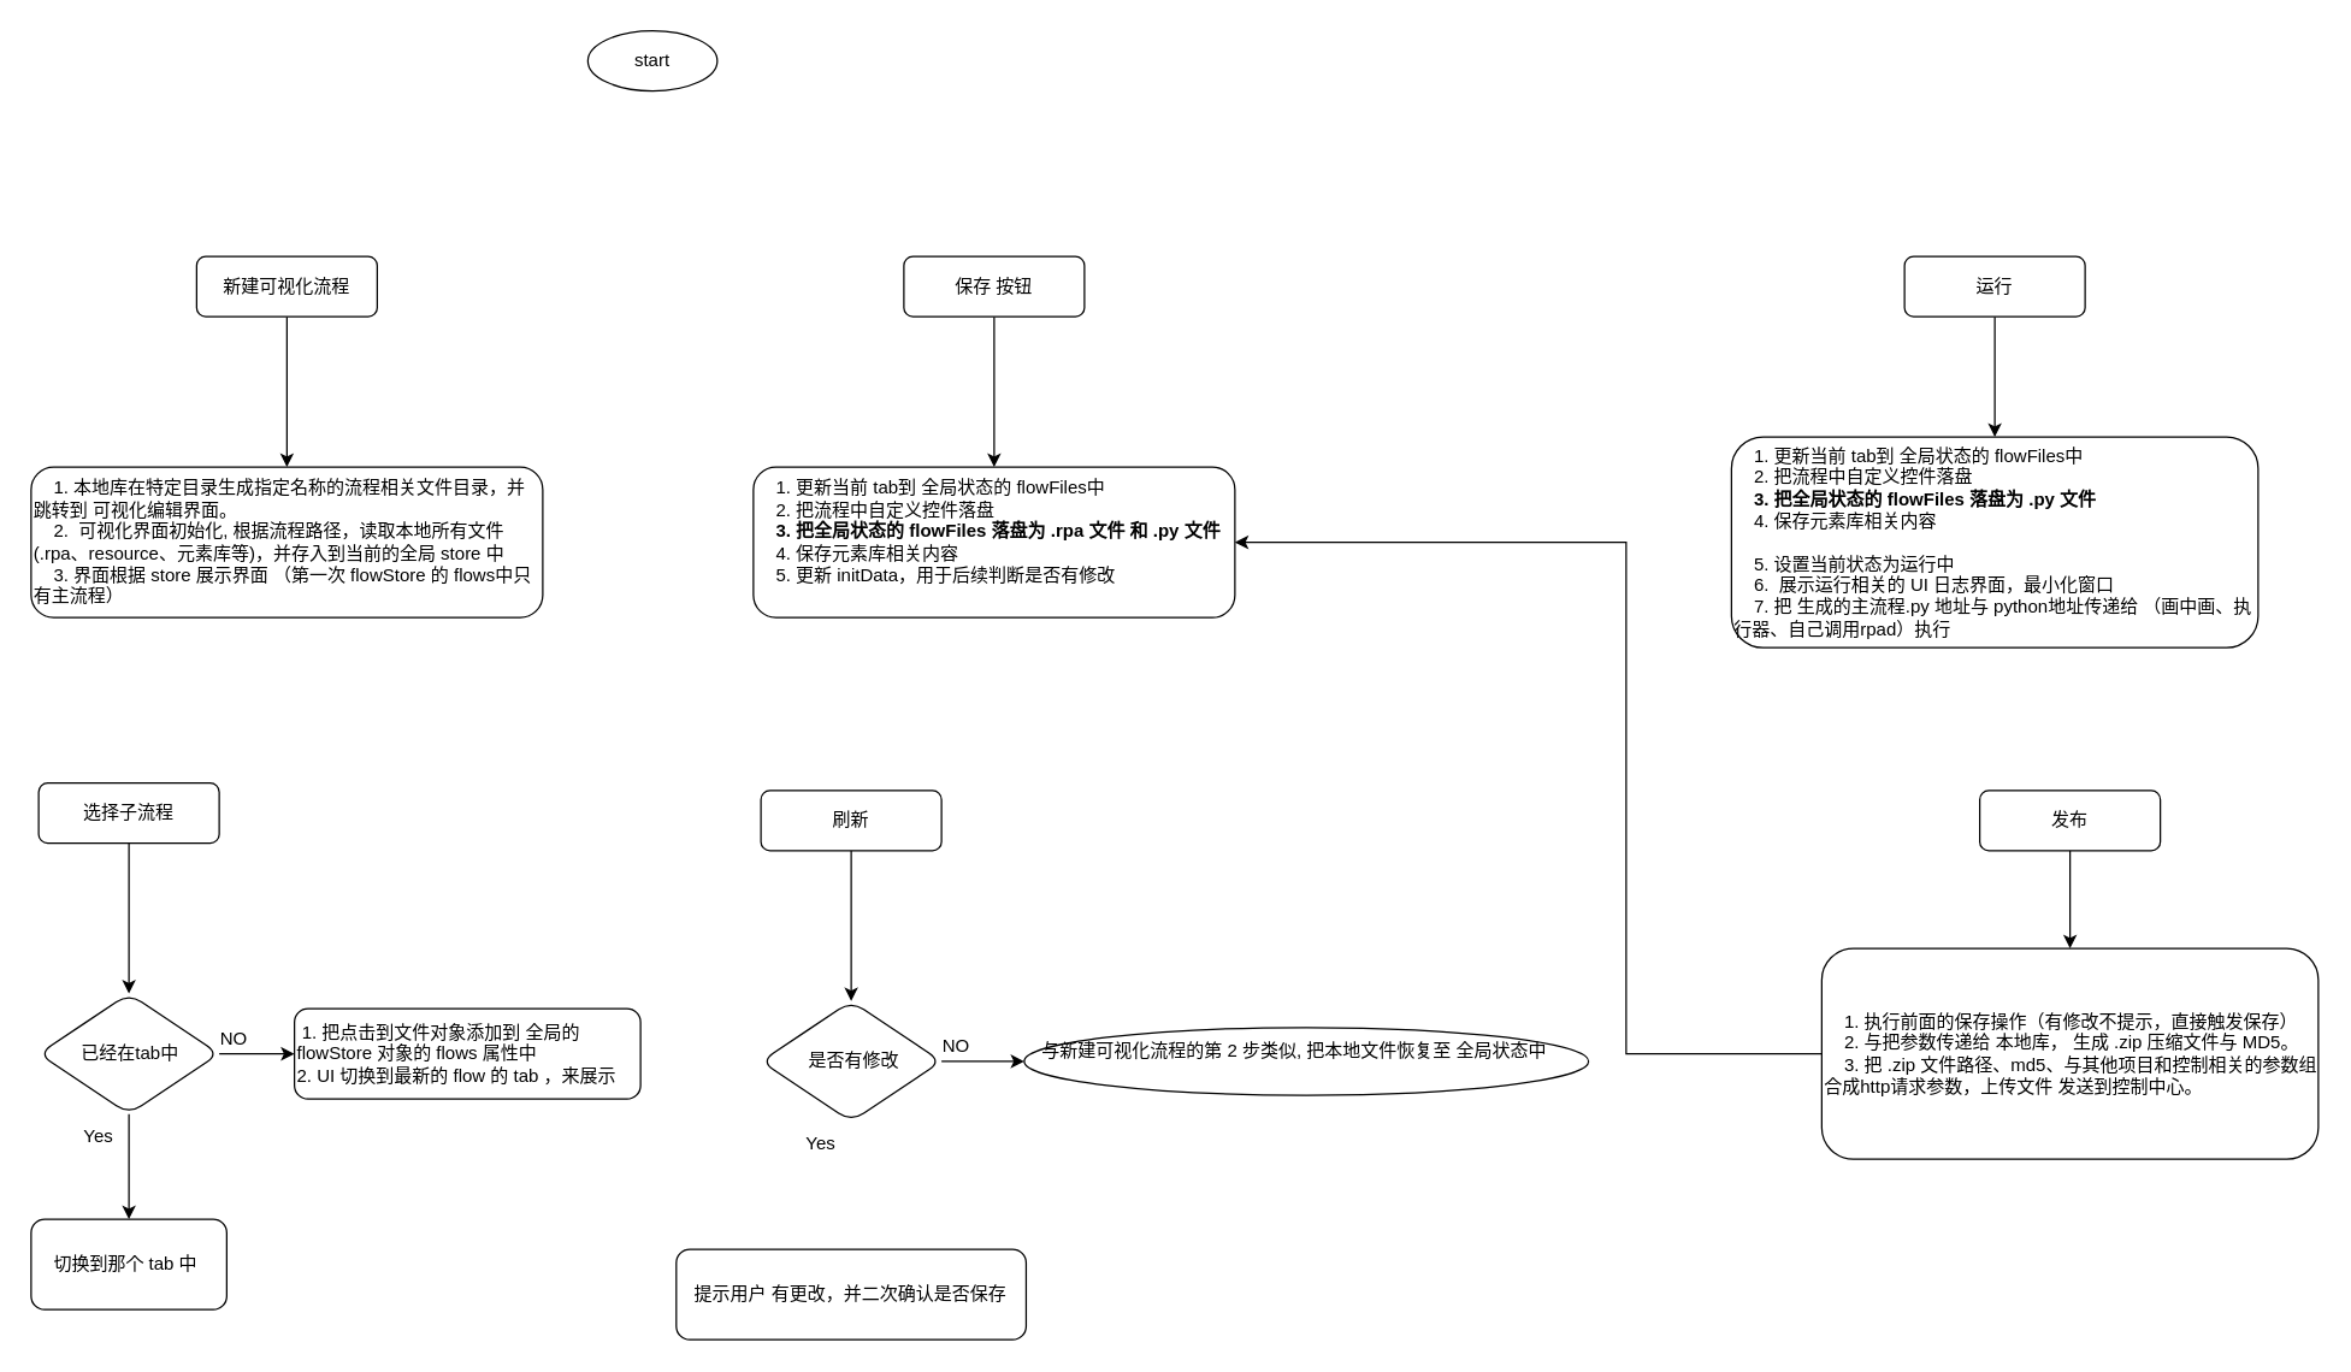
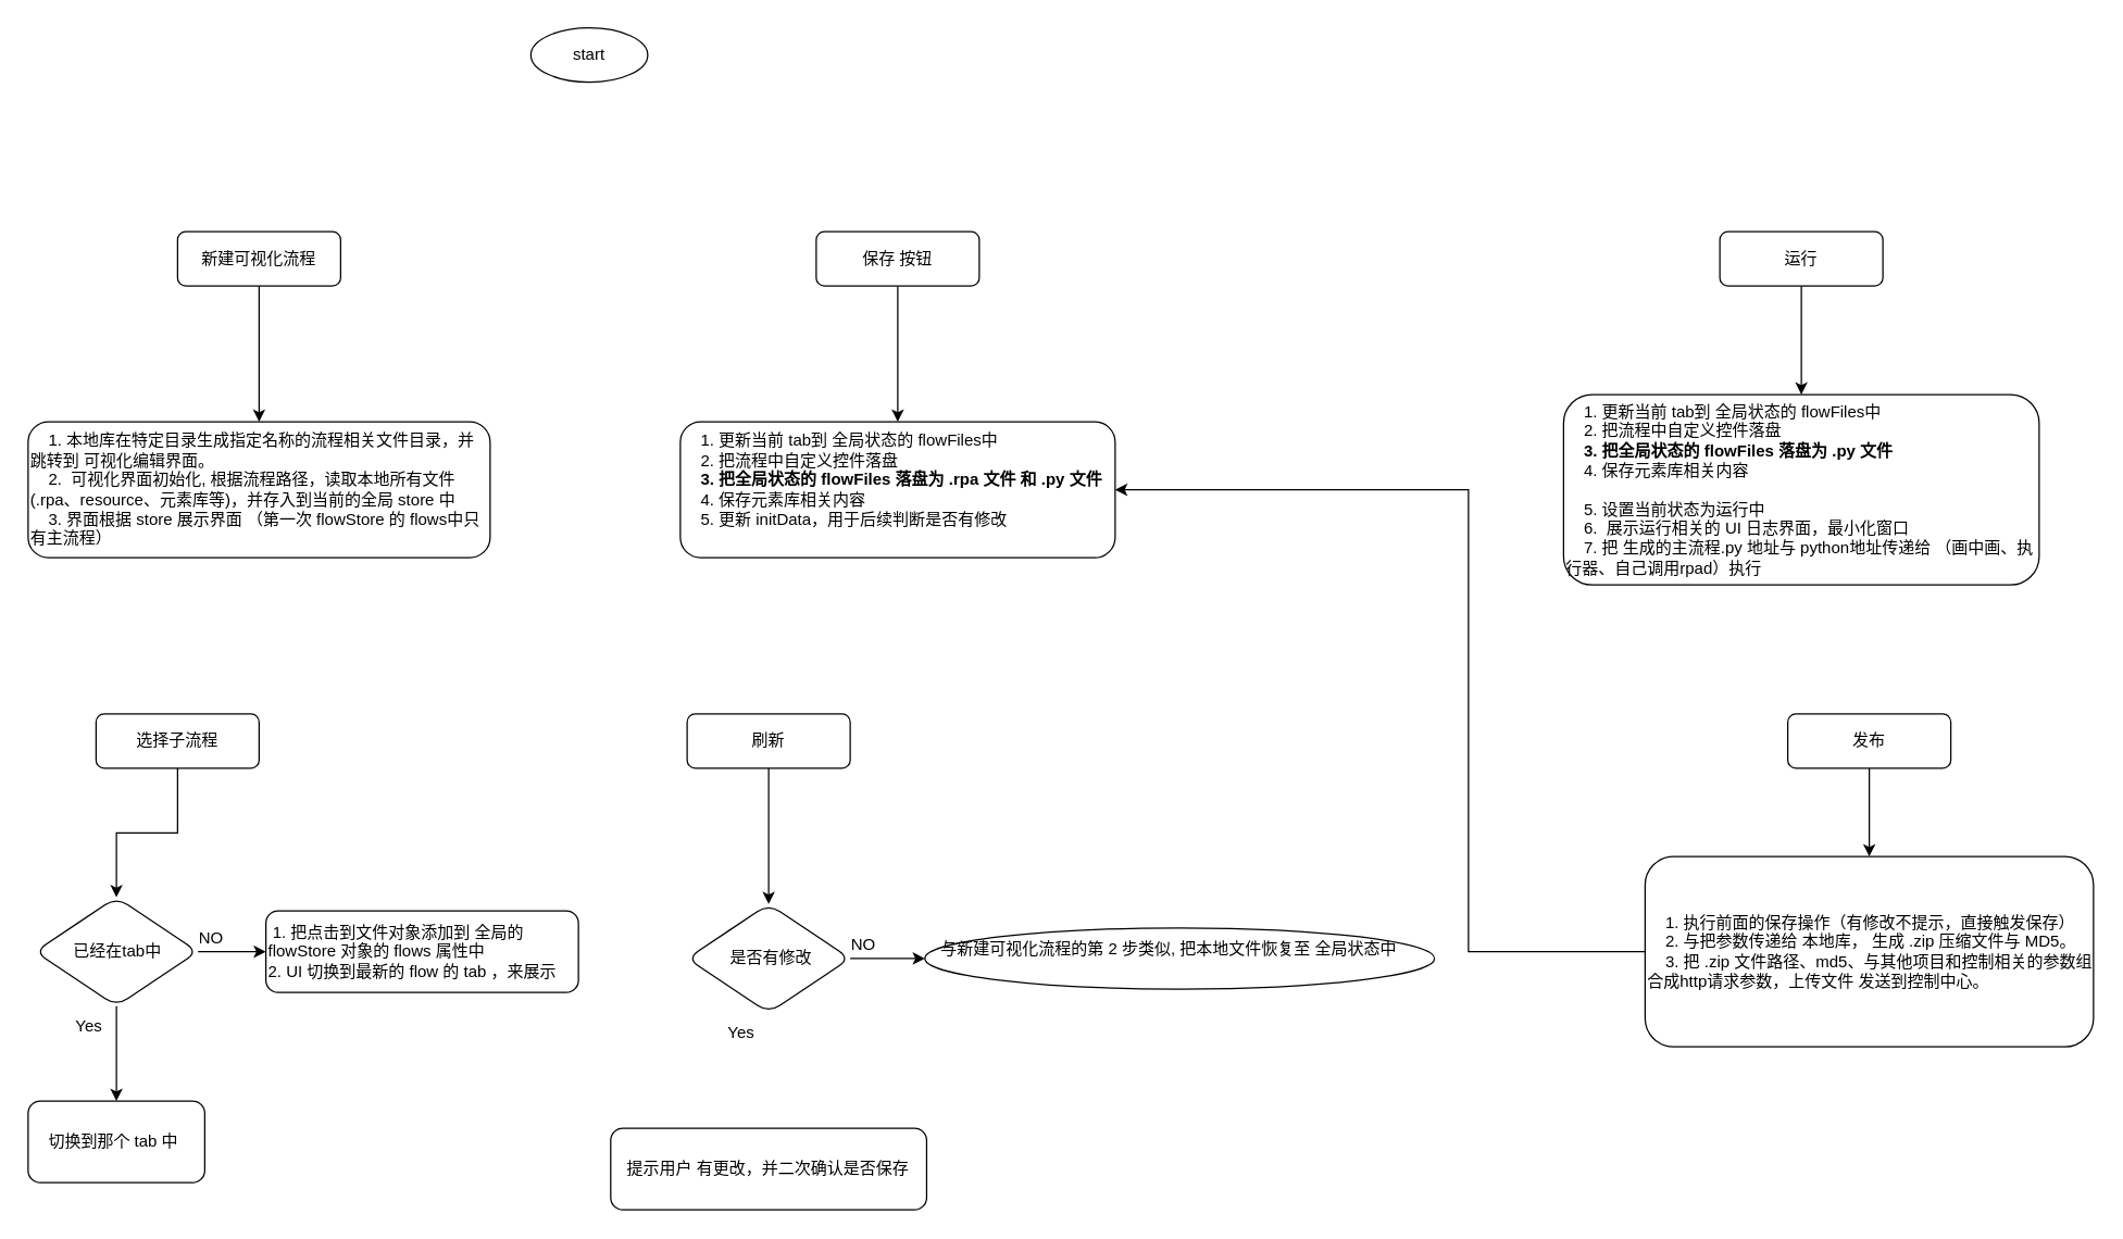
  <mxCell id="0" />
  <mxCell id="1" parent="0" />
  <mxCell id="2" value="" style="edgeStyle=orthogonalEdgeStyle;rounded=0;orthogonalLoop=1;jettySize=auto;html=1;fontFamily=Helvetica;fontSize=12;fontColor=default;" edge="1" parent="1" source="3" target="4"><mxGeometry relative="1" as="geometry" /></mxCell>
  <mxCell id="3" value="保存 按钮" style="rounded=1;whiteSpace=wrap;html=1;fontSize=12;glass=0;strokeWidth=1;shadow=0;" parent="1" vertex="1"><mxGeometry x="600" y="170" width="120" height="40" as="geometry" /></mxCell>
  <mxCell id="4" value="&lt;span style=&quot;background-color: initial;&quot;&gt;&amp;nbsp; &amp;nbsp; 1. 更新当前 tab到 全局状态的 flowFiles中&lt;/span&gt;&lt;br&gt;&lt;span style=&quot;background-color: initial;&quot;&gt;&amp;nbsp; &amp;nbsp; 2. 把流程中自定义控件落盘&lt;/span&gt;&lt;br&gt;&lt;b style=&quot;background-color: initial;&quot;&gt;&amp;nbsp; &amp;nbsp; 3. 把全局状态的 flowFiles 落盘为 .rpa 文件 和 .py 文件&lt;/b&gt;&lt;br&gt;&lt;span style=&quot;background-color: initial;&quot;&gt;&amp;nbsp; &amp;nbsp; 4. 保存元素库相关内容&lt;/span&gt;&lt;br&gt;&lt;div&gt;&amp;nbsp; &amp;nbsp; 5. 更新 initData，用于后续判断是否有修改&lt;/div&gt;&lt;div&gt;&lt;br&gt;&lt;/div&gt;" style="rounded=1;whiteSpace=wrap;html=1;fontSize=12;glass=0;strokeWidth=1;shadow=0;align=left;" parent="1" vertex="1"><mxGeometry x="500" y="310" width="320" height="100" as="geometry" /></mxCell>
  <mxCell id="5" value="start" style="ellipse;whiteSpace=wrap;html=1;" vertex="1" parent="1"><mxGeometry x="390" y="20" width="86" height="40" as="geometry" /></mxCell>
  <mxCell id="6" value="" style="edgeStyle=orthogonalEdgeStyle;rounded=0;orthogonalLoop=1;jettySize=auto;html=1;fontFamily=Helvetica;fontSize=12;fontColor=default;" edge="1" parent="1" source="7" target="8"><mxGeometry relative="1" as="geometry" /></mxCell>
  <mxCell id="7" value="新建可视化流程" style="rounded=1;whiteSpace=wrap;html=1;fontSize=12;glass=0;strokeWidth=1;shadow=0;" vertex="1" parent="1"><mxGeometry x="130" y="170" width="120" height="40" as="geometry" /></mxCell>
  <mxCell id="8" value="&lt;span style=&quot;background-color: initial;&quot;&gt;&amp;nbsp; &amp;nbsp; 1. 本地库在特定目录生成指定名称的流程相关文件目录，并跳转到 可视化编辑界面。&lt;/span&gt;&lt;div&gt;&lt;span style=&quot;background-color: initial;&quot;&gt;&amp;nbsp; &amp;nbsp; 2.&amp;nbsp; 可视化界面初始化, 根据流程路径，读取本地所有文件(.rpa、resource、元素库等)，并存入到当前的全局 store 中&lt;/span&gt;&lt;/div&gt;&lt;div&gt;&lt;span style=&quot;background-color: initial;&quot;&gt;&amp;nbsp; &amp;nbsp; 3. 界面根据 store 展示界面 （第一次 flowStore 的 flows中只有主流程）&lt;/span&gt;&lt;/div&gt;" style="rounded=1;whiteSpace=wrap;html=1;fontSize=12;glass=0;strokeWidth=1;shadow=0;align=left;" vertex="1" parent="1"><mxGeometry x="20" y="310" width="340" height="100" as="geometry" /></mxCell>
  <mxCell id="9" value="" style="edgeStyle=orthogonalEdgeStyle;rounded=0;orthogonalLoop=1;jettySize=auto;html=1;fontFamily=Helvetica;fontSize=12;fontColor=default;" edge="1" parent="1" source="10" target="14"><mxGeometry relative="1" as="geometry" /></mxCell>
- <mxCell id="10" value="选择子流程" style="rounded=1;whiteSpace=wrap;html=1;fontSize=12;glass=0;strokeWidth=1;shadow=0;" vertex="1" parent="1"><mxGeometry x="25" y="520" width="120" height="40" as="geometry" /></mxCell>
+ <mxCell id="10" value="选择子流程" style="rounded=1;whiteSpace=wrap;html=1;fontSize=12;glass=0;strokeWidth=1;shadow=0;" vertex="1" parent="1"><mxGeometry x="70" y="525" width="120" height="40" as="geometry" /></mxCell>
  <mxCell id="11" value="&amp;nbsp; &amp;nbsp; 切换到那个 tab 中&amp;nbsp;" style="rounded=1;whiteSpace=wrap;html=1;fontSize=12;glass=0;strokeWidth=1;shadow=0;align=left;" vertex="1" parent="1"><mxGeometry x="20" y="810" width="130" height="60" as="geometry" /></mxCell>
  <mxCell id="12" value="" style="edgeStyle=orthogonalEdgeStyle;rounded=0;orthogonalLoop=1;jettySize=auto;html=1;fontFamily=Helvetica;fontSize=12;fontColor=default;" edge="1" parent="1" source="14" target="11"><mxGeometry relative="1" as="geometry" /></mxCell>
  <mxCell id="13" value="" style="edgeStyle=orthogonalEdgeStyle;rounded=0;orthogonalLoop=1;jettySize=auto;html=1;fontFamily=Helvetica;fontSize=12;fontColor=default;" edge="1" parent="1" source="14" target="15"><mxGeometry relative="1" as="geometry" /></mxCell>
  <mxCell id="14" value="&lt;div style=&quot;&quot;&gt;&lt;span style=&quot;background-color: initial;&quot;&gt;&amp;nbsp; &amp;nbsp; &amp;nbsp; &amp;nbsp; 已经在tab中&lt;/span&gt;&lt;/div&gt;" style="rhombus;whiteSpace=wrap;html=1;rounded=1;shadow=0;glass=0;strokeColor=default;strokeWidth=1;align=left;verticalAlign=middle;fontFamily=Helvetica;fontSize=12;fontColor=default;fillColor=default;" vertex="1" parent="1"><mxGeometry x="25" y="660" width="120" height="80" as="geometry" /></mxCell>
  <mxCell id="15" value="&amp;nbsp;1. 把点击到文件对象添加到 全局的 flowStore 对象的 flows 属性中&lt;div&gt;2. UI 切换到最新的 flow 的 tab ，来展示&lt;/div&gt;" style="rounded=1;whiteSpace=wrap;html=1;fontSize=12;glass=0;strokeWidth=1;shadow=0;align=left;" vertex="1" parent="1"><mxGeometry x="195" y="670" width="230" height="60" as="geometry" /></mxCell>
  <mxCell id="16" value="NO" style="text;html=1;align=center;verticalAlign=middle;whiteSpace=wrap;rounded=0;fontFamily=Helvetica;fontSize=12;fontColor=default;" vertex="1" parent="1"><mxGeometry x="125" y="675" width="60" height="30" as="geometry" /></mxCell>
  <mxCell id="17" value="Yes" style="text;html=1;align=center;verticalAlign=middle;whiteSpace=wrap;rounded=0;fontFamily=Helvetica;fontSize=12;fontColor=default;" vertex="1" parent="1"><mxGeometry x="35" y="740" width="60" height="30" as="geometry" /></mxCell>
  <mxCell id="18" value="" style="edgeStyle=orthogonalEdgeStyle;rounded=0;orthogonalLoop=1;jettySize=auto;html=1;fontFamily=Helvetica;fontSize=12;fontColor=default;" edge="1" parent="1" source="19" target="22"><mxGeometry relative="1" as="geometry" /></mxCell>
  <mxCell id="19" value="刷新" style="rounded=1;whiteSpace=wrap;html=1;fontSize=12;glass=0;strokeWidth=1;shadow=0;" vertex="1" parent="1"><mxGeometry x="505" y="525" width="120" height="40" as="geometry" /></mxCell>
  <mxCell id="20" value="&amp;nbsp; &amp;nbsp;提示用户 有更改，并二次确认是否保存" style="rounded=1;whiteSpace=wrap;html=1;fontSize=12;glass=0;strokeWidth=1;shadow=0;align=left;" vertex="1" parent="1"><mxGeometry x="448.75" y="830" width="232.5" height="60" as="geometry" /></mxCell>
  <mxCell id="21" value="" style="edgeStyle=orthogonalEdgeStyle;rounded=0;orthogonalLoop=1;jettySize=auto;html=1;fontFamily=Helvetica;fontSize=12;fontColor=default;" edge="1" parent="1" source="22" target="23"><mxGeometry relative="1" as="geometry" /></mxCell>
  <mxCell id="22" value="&lt;div style=&quot;&quot;&gt;&amp;nbsp; &amp;nbsp; &amp;nbsp; &amp;nbsp; &amp;nbsp;是否有修改&lt;/div&gt;" style="rhombus;whiteSpace=wrap;html=1;rounded=1;shadow=0;glass=0;strokeColor=default;strokeWidth=1;align=left;verticalAlign=middle;fontFamily=Helvetica;fontSize=12;fontColor=default;fillColor=default;" vertex="1" parent="1"><mxGeometry x="505" y="665" width="120" height="80" as="geometry" /></mxCell>
  <mxCell id="23" value="&amp;nbsp; &amp;nbsp;与新建可视化流程的第 2 步类似, 把本地文件恢复至 全局状态中&lt;div&gt;&amp;nbsp; &amp;nbsp;&amp;nbsp;&lt;/div&gt;" style="ellipse;whiteSpace=wrap;html=1;fontSize=12;glass=0;strokeWidth=1;shadow=0;align=left;" vertex="1" parent="1"><mxGeometry x="680" y="682.5" width="375" height="45" as="geometry" /></mxCell>
  <mxCell id="24" value="NO" style="text;html=1;align=center;verticalAlign=middle;whiteSpace=wrap;rounded=0;fontFamily=Helvetica;fontSize=12;fontColor=default;" vertex="1" parent="1"><mxGeometry x="605" y="680" width="60" height="30" as="geometry" /></mxCell>
  <mxCell id="25" value="Yes" style="text;html=1;align=center;verticalAlign=middle;whiteSpace=wrap;rounded=0;fontFamily=Helvetica;fontSize=12;fontColor=default;" vertex="1" parent="1"><mxGeometry x="515" y="745" width="60" height="30" as="geometry" /></mxCell>
  <mxCell id="26" value="" style="edgeStyle=orthogonalEdgeStyle;rounded=0;orthogonalLoop=1;jettySize=auto;html=1;fontFamily=Helvetica;fontSize=12;fontColor=default;" edge="1" parent="1" source="27" target="28"><mxGeometry relative="1" as="geometry" /></mxCell>
  <mxCell id="27" value="运行" style="rounded=1;whiteSpace=wrap;html=1;fontSize=12;glass=0;strokeWidth=1;shadow=0;" vertex="1" parent="1"><mxGeometry x="1265" y="170" width="120" height="40" as="geometry" /></mxCell>
  <mxCell id="28" value="&lt;span style=&quot;background-color: initial;&quot;&gt;&amp;nbsp; &amp;nbsp; 1. 更新当前 tab到 全局状态的 flowFiles中&lt;/span&gt;&lt;br&gt;&lt;span style=&quot;background-color: initial;&quot;&gt;&amp;nbsp; &amp;nbsp; 2. 把流程中自定义控件落盘&lt;/span&gt;&lt;br&gt;&lt;b style=&quot;background-color: initial;&quot;&gt;&amp;nbsp; &amp;nbsp; 3. 把全局状态的 flowFiles 落盘为 .py 文件&lt;/b&gt;&lt;br&gt;&lt;span style=&quot;background-color: initial;&quot;&gt;&amp;nbsp; &amp;nbsp; 4. 保存元素库相关内容&lt;/span&gt;&lt;br&gt;&lt;div&gt;&amp;nbsp; &amp;nbsp;&amp;nbsp;&lt;/div&gt;&lt;div&gt;&amp;nbsp; &amp;nbsp; 5. 设置当前状态为运行中&lt;/div&gt;&lt;div&gt;&amp;nbsp; &amp;nbsp; 6.&amp;nbsp; 展示运行相关的 UI 日志界面，最小化窗口&lt;/div&gt;&lt;div&gt;&amp;nbsp; &amp;nbsp; 7. 把 生成的主流程.py 地址与 python地址传递给 （画中画、执行器、自己调用rpad）执行&lt;/div&gt;" style="rounded=1;whiteSpace=wrap;html=1;fontSize=12;glass=0;strokeWidth=1;shadow=0;align=left;" vertex="1" parent="1"><mxGeometry x="1150" y="290" width="350" height="140" as="geometry" /></mxCell>
  <mxCell id="29" value="" style="edgeStyle=orthogonalEdgeStyle;rounded=0;orthogonalLoop=1;jettySize=auto;html=1;fontFamily=Helvetica;fontSize=12;fontColor=default;" edge="1" parent="1" source="30" target="32"><mxGeometry relative="1" as="geometry" /></mxCell>
  <mxCell id="30" value="发布" style="rounded=1;whiteSpace=wrap;html=1;fontSize=12;glass=0;strokeWidth=1;shadow=0;" vertex="1" parent="1"><mxGeometry x="1315" y="525" width="120" height="40" as="geometry" /></mxCell>
  <mxCell id="31" style="edgeStyle=orthogonalEdgeStyle;rounded=0;orthogonalLoop=1;jettySize=auto;html=1;entryX=1;entryY=0.5;entryDx=0;entryDy=0;fontFamily=Helvetica;fontSize=12;fontColor=default;" edge="1" parent="1" source="32" target="4"><mxGeometry relative="1" as="geometry"><Array as="points"><mxPoint x="1080" y="700" /><mxPoint x="1080" y="360" /></Array></mxGeometry></mxCell>
  <mxCell id="32" value="&amp;nbsp; &amp;nbsp; 1. 执行前面的保存操作（有修改不提示，直接触发保存）&lt;div&gt;&amp;nbsp; &amp;nbsp; 2. 与把参数传递给 本地库， 生成 .zip 压缩文件与 MD5。&lt;/div&gt;&lt;div&gt;&amp;nbsp; &amp;nbsp; 3. 把 .zip 文件路径、md5、与其他项目和控制相关的参数组合成http请求参数，上传文件 发送到控制中心。&lt;/div&gt;" style="rounded=1;whiteSpace=wrap;html=1;fontSize=12;glass=0;strokeWidth=1;shadow=0;align=left;" vertex="1" parent="1"><mxGeometry x="1210" y="630" width="330" height="140" as="geometry" /></mxCell>
